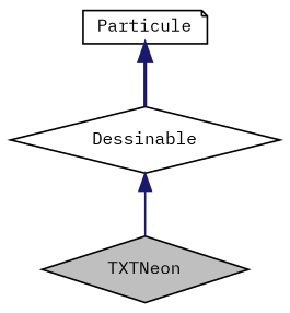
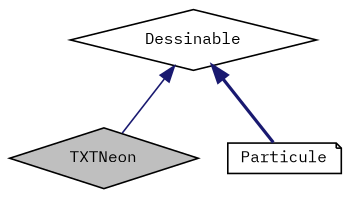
  digraph {
    fontname="IBM Plex Mono"
    node [color=black fillcolor=white fontname="IBM Plex Mono" fontsize=10 shape=diamond style=filled]
    edge [color=midnightblue dir=back fontname="IBM Plex Mono" fontsize=10 labelfontname=Helvetica labelfontsize=10]
    n1 [fillcolor=grey75 fontcolor=black height=0.2 label=TXTNeon width=0.4]
    n2 [height=0.2 label=Particule shape=note width=0.4]
    n3 [height=0.2 label=Dessinable width=0.4]
    n3 -> n1 [style=solid]
-   n2 -> n3 [style=bold]
+   n3 -> n2 [style=bold]
  }
